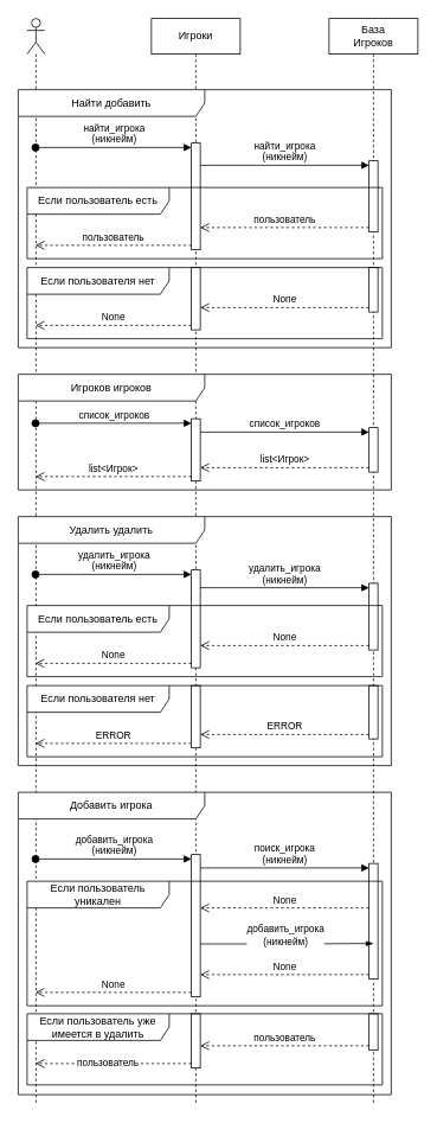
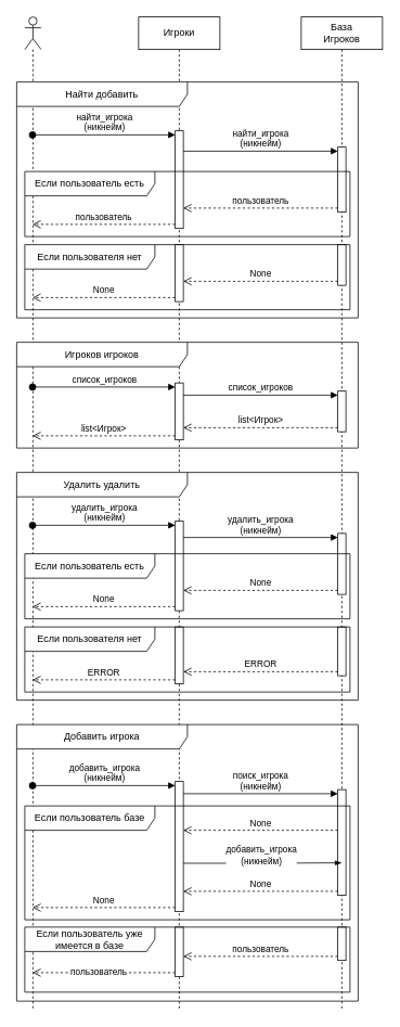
  <mxCell id="0" />
  <mxCell id="1" parent="0" />
  <mxCell id="2" value="" style="shape=umlLifeline;perimeter=lifelinePerimeter;whiteSpace=wrap;html=1;container=1;dropTarget=0;collapsible=0;recursiveResize=0;outlineConnect=0;portConstraint=eastwest;newEdgeStyle={&quot;curved&quot;:0,&quot;rounded&quot;:0};participant=umlActor;" parent="1" vertex="1"><mxGeometry x="30" y="20" width="20" height="1220" as="geometry" /></mxCell>
  <mxCell id="3" value="Игроки" style="shape=umlLifeline;perimeter=lifelinePerimeter;whiteSpace=wrap;html=1;container=1;dropTarget=0;collapsible=0;recursiveResize=0;outlineConnect=0;portConstraint=eastwest;newEdgeStyle={&quot;curved&quot;:0,&quot;rounded&quot;:0};" parent="1" vertex="1"><mxGeometry x="170" y="20" width="100" height="1220" as="geometry" /></mxCell>
  <mxCell id="4" value="" style="html=1;points=[[0,0,0,0,5],[0,1,0,0,-5],[1,0,0,0,5],[1,1,0,0,-5]];perimeter=orthogonalPerimeter;outlineConnect=0;targetShapes=umlLifeline;portConstraint=eastwest;newEdgeStyle={&quot;curved&quot;:0,&quot;rounded&quot;:0};" parent="3" vertex="1"><mxGeometry x="45" y="140" width="10" height="120" as="geometry" /></mxCell>
  <mxCell id="5" value="" style="html=1;points=[[0,0,0,0,5],[0,1,0,0,-5],[1,0,0,0,5],[1,1,0,0,-5]];perimeter=orthogonalPerimeter;outlineConnect=0;targetShapes=umlLifeline;portConstraint=eastwest;newEdgeStyle={&quot;curved&quot;:0,&quot;rounded&quot;:0};" parent="3" vertex="1"><mxGeometry x="45" y="280" width="10" height="70" as="geometry" /></mxCell>
  <mxCell id="6" value="" style="html=1;points=[[0,0,0,0,5],[0,1,0,0,-5],[1,0,0,0,5],[1,1,0,0,-5]];perimeter=orthogonalPerimeter;outlineConnect=0;targetShapes=umlLifeline;portConstraint=eastwest;newEdgeStyle={&quot;curved&quot;:0,&quot;rounded&quot;:0};" parent="3" vertex="1"><mxGeometry x="45" y="450" width="10" height="70" as="geometry" /></mxCell>
  <mxCell id="7" value="" style="html=1;points=[[0,0,0,0,5],[0,1,0,0,-5],[1,0,0,0,5],[1,1,0,0,-5]];perimeter=orthogonalPerimeter;outlineConnect=0;targetShapes=umlLifeline;portConstraint=eastwest;newEdgeStyle={&quot;curved&quot;:0,&quot;rounded&quot;:0};" parent="3" vertex="1"><mxGeometry x="45" y="620" width="10" height="110" as="geometry" /></mxCell>
  <mxCell id="8" value="" style="html=1;points=[[0,0,0,0,5],[0,1,0,0,-5],[1,0,0,0,5],[1,1,0,0,-5]];perimeter=orthogonalPerimeter;outlineConnect=0;targetShapes=umlLifeline;portConstraint=eastwest;newEdgeStyle={&quot;curved&quot;:0,&quot;rounded&quot;:0};" parent="3" vertex="1"><mxGeometry x="45" y="750" width="10" height="70" as="geometry" /></mxCell>
  <mxCell id="9" value="" style="html=1;points=[[0,0,0,0,5],[0,1,0,0,-5],[1,0,0,0,5],[1,1,0,0,-5]];perimeter=orthogonalPerimeter;outlineConnect=0;targetShapes=umlLifeline;portConstraint=eastwest;newEdgeStyle={&quot;curved&quot;:0,&quot;rounded&quot;:0};" parent="3" vertex="1"><mxGeometry x="45" y="940" width="10" height="160" as="geometry" /></mxCell>
  <mxCell id="10" value="База&lt;br&gt;Игроков" style="shape=umlLifeline;perimeter=lifelinePerimeter;whiteSpace=wrap;html=1;container=1;dropTarget=0;collapsible=0;recursiveResize=0;outlineConnect=0;portConstraint=eastwest;newEdgeStyle={&quot;curved&quot;:0,&quot;rounded&quot;:0};" parent="1" vertex="1"><mxGeometry x="370" y="20" width="100" height="1220" as="geometry" /></mxCell>
  <mxCell id="11" value="" style="html=1;points=[[0,0,0,0,5],[0,1,0,0,-5],[1,0,0,0,5],[1,1,0,0,-5]];perimeter=orthogonalPerimeter;outlineConnect=0;targetShapes=umlLifeline;portConstraint=eastwest;newEdgeStyle={&quot;curved&quot;:0,&quot;rounded&quot;:0};" parent="10" vertex="1"><mxGeometry x="45" y="160" width="10" height="80" as="geometry" /></mxCell>
  <mxCell id="12" value="" style="html=1;points=[[0,0,0,0,5],[0,1,0,0,-5],[1,0,0,0,5],[1,1,0,0,-5]];perimeter=orthogonalPerimeter;outlineConnect=0;targetShapes=umlLifeline;portConstraint=eastwest;newEdgeStyle={&quot;curved&quot;:0,&quot;rounded&quot;:0};" parent="10" vertex="1"><mxGeometry x="45" y="280" width="10" height="50" as="geometry" /></mxCell>
  <mxCell id="13" value="" style="html=1;points=[[0,0,0,0,5],[0,1,0,0,-5],[1,0,0,0,5],[1,1,0,0,-5]];perimeter=orthogonalPerimeter;outlineConnect=0;targetShapes=umlLifeline;portConstraint=eastwest;newEdgeStyle={&quot;curved&quot;:0,&quot;rounded&quot;:0};" parent="10" vertex="1"><mxGeometry x="45" y="460" width="10" height="50" as="geometry" /></mxCell>
  <mxCell id="14" value="" style="html=1;points=[[0,0,0,0,5],[0,1,0,0,-5],[1,0,0,0,5],[1,1,0,0,-5]];perimeter=orthogonalPerimeter;outlineConnect=0;targetShapes=umlLifeline;portConstraint=eastwest;newEdgeStyle={&quot;curved&quot;:0,&quot;rounded&quot;:0};" parent="10" vertex="1"><mxGeometry x="45" y="635" width="10" height="75" as="geometry" /></mxCell>
  <mxCell id="15" value="" style="html=1;points=[[0,0,0,0,5],[0,1,0,0,-5],[1,0,0,0,5],[1,1,0,0,-5]];perimeter=orthogonalPerimeter;outlineConnect=0;targetShapes=umlLifeline;portConstraint=eastwest;newEdgeStyle={&quot;curved&quot;:0,&quot;rounded&quot;:0};" parent="10" vertex="1"><mxGeometry x="45" y="750" width="10" height="60" as="geometry" /></mxCell>
  <mxCell id="16" value="" style="html=1;points=[[0,0,0,0,5],[0,1,0,0,-5],[1,0,0,0,5],[1,1,0,0,-5]];perimeter=orthogonalPerimeter;outlineConnect=0;targetShapes=umlLifeline;portConstraint=eastwest;newEdgeStyle={&quot;curved&quot;:0,&quot;rounded&quot;:0};" parent="10" vertex="1"><mxGeometry x="45" y="950" width="10" height="130" as="geometry" /></mxCell>
  <mxCell id="17" value="" style="html=1;points=[[0,0,0,0,5],[0,1,0,0,-5],[1,0,0,0,5],[1,1,0,0,-5]];perimeter=orthogonalPerimeter;outlineConnect=0;targetShapes=umlLifeline;portConstraint=eastwest;newEdgeStyle={&quot;curved&quot;:0,&quot;rounded&quot;:0};" vertex="1" parent="10"><mxGeometry x="45" y="1119" width="10" height="41" as="geometry" /></mxCell>
  <mxCell id="18" value="найти_игрока&lt;br&gt;(никнейм)" style="html=1;verticalAlign=bottom;startArrow=oval;endArrow=block;startSize=8;curved=0;rounded=0;entryX=0;entryY=0;entryDx=0;entryDy=5;" parent="1" source="2" target="4" edge="1"><mxGeometry relative="1" as="geometry"><mxPoint x="145" y="165" as="sourcePoint" /></mxGeometry></mxCell>
  <mxCell id="19" value="найти_игрока&lt;br&gt;(никнейм)" style="html=1;verticalAlign=bottom;endArrow=block;curved=0;rounded=0;entryX=0;entryY=0;entryDx=0;entryDy=5;entryPerimeter=0;" parent="1" source="4" target="11" edge="1"><mxGeometry width="80" relative="1" as="geometry"><mxPoint x="290" y="180" as="sourcePoint" /><mxPoint x="370" y="180" as="targetPoint" /></mxGeometry></mxCell>
  <mxCell id="20" value="пользователь" style="html=1;verticalAlign=bottom;endArrow=open;dashed=1;endSize=8;curved=0;rounded=0;exitX=0;exitY=1;exitDx=0;exitDy=-5;exitPerimeter=0;" parent="1" source="11" target="4" edge="1"><mxGeometry relative="1" as="geometry"><mxPoint x="370" y="250" as="sourcePoint" /><mxPoint x="290" y="250" as="targetPoint" /></mxGeometry></mxCell>
  <mxCell id="21" value="пользователь" style="html=1;verticalAlign=bottom;endArrow=open;dashed=1;endSize=8;curved=0;rounded=0;exitX=0;exitY=1;exitDx=0;exitDy=-5;exitPerimeter=0;" parent="1" source="4" target="2" edge="1"><mxGeometry relative="1" as="geometry"><mxPoint x="160" y="270" as="sourcePoint" /><mxPoint x="80" y="270" as="targetPoint" /></mxGeometry></mxCell>
  <mxCell id="22" value="Если пользователь есть" style="shape=umlFrame;whiteSpace=wrap;html=1;pointerEvents=0;width=160;height=30;" parent="1" vertex="1"><mxGeometry x="30" y="210" width="400" height="80" as="geometry" /></mxCell>
  <mxCell id="23" value="None" style="html=1;verticalAlign=bottom;endArrow=open;dashed=1;endSize=8;curved=0;rounded=0;exitX=0;exitY=1;exitDx=0;exitDy=-5;exitPerimeter=0;" parent="1" source="12" target="5" edge="1"><mxGeometry relative="1" as="geometry"><mxPoint x="370" y="340" as="sourcePoint" /><mxPoint x="290" y="340" as="targetPoint" /></mxGeometry></mxCell>
  <mxCell id="24" value="None" style="html=1;verticalAlign=bottom;endArrow=open;dashed=1;endSize=8;curved=0;rounded=0;exitX=0;exitY=1;exitDx=0;exitDy=-5;exitPerimeter=0;" parent="1" source="5" target="2" edge="1"><mxGeometry relative="1" as="geometry"><mxPoint x="170" y="360" as="sourcePoint" /><mxPoint x="90" y="360" as="targetPoint" /></mxGeometry></mxCell>
  <mxCell id="25" value="Если пользователя нет" style="shape=umlFrame;whiteSpace=wrap;html=1;pointerEvents=0;width=160;height=30;" parent="1" vertex="1"><mxGeometry x="30" y="300" width="400" height="80" as="geometry" /></mxCell>
  <mxCell id="26" value="Найти добавить" style="shape=umlFrame;whiteSpace=wrap;html=1;pointerEvents=0;width=210;height=30;" parent="1" vertex="1"><mxGeometry x="20" y="100" width="420" height="290" as="geometry" /></mxCell>
  <mxCell id="27" value="список_игроков" style="html=1;verticalAlign=bottom;startArrow=oval;endArrow=block;startSize=8;curved=0;rounded=0;entryX=0;entryY=0;entryDx=0;entryDy=5;" parent="1" source="2" target="6" edge="1"><mxGeometry relative="1" as="geometry"><mxPoint x="145" y="475" as="sourcePoint" /></mxGeometry></mxCell>
  <mxCell id="28" value="список_игроков" style="html=1;verticalAlign=bottom;endArrow=block;curved=0;rounded=0;entryX=0;entryY=0;entryDx=0;entryDy=5;entryPerimeter=0;" parent="1" source="6" target="13" edge="1"><mxGeometry width="80" relative="1" as="geometry"><mxPoint x="300" y="490" as="sourcePoint" /><mxPoint x="380" y="490" as="targetPoint" /></mxGeometry></mxCell>
  <mxCell id="29" value="list&amp;lt;Игрок&amp;gt;" style="html=1;verticalAlign=bottom;endArrow=open;dashed=1;endSize=8;curved=0;rounded=0;exitX=0;exitY=1;exitDx=0;exitDy=-5;exitPerimeter=0;" parent="1" source="13" target="6" edge="1"><mxGeometry relative="1" as="geometry"><mxPoint x="380" y="540" as="sourcePoint" /><mxPoint x="300" y="540" as="targetPoint" /></mxGeometry></mxCell>
  <mxCell id="30" value="list&amp;lt;Игрок&amp;gt;" style="html=1;verticalAlign=bottom;endArrow=open;dashed=1;endSize=8;curved=0;rounded=0;exitX=0;exitY=1;exitDx=0;exitDy=-5;exitPerimeter=0;" parent="1" source="6" target="2" edge="1"><mxGeometry relative="1" as="geometry"><mxPoint x="180" y="540" as="sourcePoint" /><mxPoint x="40" y="540" as="targetPoint" /></mxGeometry></mxCell>
  <mxCell id="31" value="Игроков игроков" style="shape=umlFrame;whiteSpace=wrap;html=1;pointerEvents=0;width=210;height=30;" parent="1" vertex="1"><mxGeometry x="20" y="420" width="420" height="130" as="geometry" /></mxCell>
  <mxCell id="32" value="удалить_игрока&lt;br&gt;(никнейм)" style="html=1;verticalAlign=bottom;startArrow=oval;endArrow=block;startSize=8;curved=0;rounded=0;entryX=0;entryY=0;entryDx=0;entryDy=5;" parent="1" source="2" target="7" edge="1"><mxGeometry relative="1" as="geometry"><mxPoint x="145" y="645" as="sourcePoint" /></mxGeometry></mxCell>
  <mxCell id="33" value="удалить_игрока&lt;br&gt;(никнейм)" style="html=1;verticalAlign=bottom;endArrow=block;curved=0;rounded=0;entryX=0;entryY=0;entryDx=0;entryDy=5;" parent="1" source="7" target="14" edge="1"><mxGeometry relative="1" as="geometry"><mxPoint x="345" y="645" as="sourcePoint" /></mxGeometry></mxCell>
  <mxCell id="34" value="None" style="html=1;verticalAlign=bottom;endArrow=open;dashed=1;endSize=8;curved=0;rounded=0;exitX=0;exitY=1;exitDx=0;exitDy=-5;exitPerimeter=0;" parent="1" source="14" target="7" edge="1"><mxGeometry relative="1" as="geometry"><mxPoint x="345" y="715" as="targetPoint" /></mxGeometry></mxCell>
  <mxCell id="35" value="Если пользователь есть" style="shape=umlFrame;whiteSpace=wrap;html=1;pointerEvents=0;width=160;height=30;" parent="1" vertex="1"><mxGeometry x="30" y="680" width="400" height="80" as="geometry" /></mxCell>
  <mxCell id="36" value="None" style="html=1;verticalAlign=bottom;endArrow=open;dashed=1;endSize=8;curved=0;rounded=0;exitX=0;exitY=1;exitDx=0;exitDy=-5;exitPerimeter=0;" parent="1" source="7" target="2" edge="1"><mxGeometry relative="1" as="geometry"><mxPoint x="160" y="740" as="sourcePoint" /><mxPoint x="80" y="740" as="targetPoint" /></mxGeometry></mxCell>
  <mxCell id="37" value="ERROR" style="html=1;verticalAlign=bottom;endArrow=open;dashed=1;endSize=8;curved=0;rounded=0;exitX=0;exitY=1;exitDx=0;exitDy=-5;exitPerimeter=0;" parent="1" source="15" target="8" edge="1"><mxGeometry relative="1" as="geometry"><mxPoint x="360" y="810" as="sourcePoint" /><mxPoint x="280" y="810" as="targetPoint" /></mxGeometry></mxCell>
  <mxCell id="38" value="ERROR" style="html=1;verticalAlign=bottom;endArrow=open;dashed=1;endSize=8;curved=0;rounded=0;exitX=0;exitY=1;exitDx=0;exitDy=-5;exitPerimeter=0;" parent="1" source="8" target="2" edge="1"><mxGeometry relative="1" as="geometry"><mxPoint x="180" y="840" as="sourcePoint" /><mxPoint x="100" y="840" as="targetPoint" /></mxGeometry></mxCell>
  <mxCell id="39" value="Если пользователя нет" style="shape=umlFrame;whiteSpace=wrap;html=1;pointerEvents=0;width=160;height=30;" parent="1" vertex="1"><mxGeometry x="30" y="770" width="400" height="80" as="geometry" /></mxCell>
  <mxCell id="40" value="Удалить удалить" style="shape=umlFrame;whiteSpace=wrap;html=1;pointerEvents=0;width=210;height=30;" parent="1" vertex="1"><mxGeometry x="20" y="580" width="420" height="280" as="geometry" /></mxCell>
  <mxCell id="41" value="добавить_игрока&lt;br&gt;(никнейм)" style="html=1;verticalAlign=bottom;startArrow=oval;endArrow=block;startSize=8;curved=0;rounded=0;entryX=0;entryY=0;entryDx=0;entryDy=5;" parent="1" source="2" target="9" edge="1"><mxGeometry relative="1" as="geometry"><mxPoint x="37.25" y="965" as="sourcePoint" /></mxGeometry></mxCell>
  <mxCell id="42" value="поиск_игрока&lt;br&gt;(никнейм)" style="html=1;verticalAlign=bottom;endArrow=block;curved=0;rounded=0;entryX=0;entryY=0;entryDx=0;entryDy=5;entryPerimeter=0;" parent="1" source="9" target="16" edge="1"><mxGeometry width="80" relative="1" as="geometry"><mxPoint x="248.25" y="980" as="sourcePoint" /><mxPoint x="367.75" y="980" as="targetPoint" /></mxGeometry></mxCell>
  <mxCell id="43" value="Добавить игрока" style="shape=umlFrame;whiteSpace=wrap;html=1;pointerEvents=0;width=210;height=30;" parent="1" vertex="1"><mxGeometry x="20" y="890" width="420" height="340" as="geometry" /></mxCell>
  <mxCell id="44" value="None" style="html=1;verticalAlign=bottom;endArrow=open;dashed=1;endSize=8;curved=0;rounded=0;" parent="1" edge="1"><mxGeometry relative="1" as="geometry"><mxPoint x="415" y="1020" as="sourcePoint" /><mxPoint x="225" y="1020" as="targetPoint" /><mxPoint as="offset" /></mxGeometry></mxCell>
  <mxCell id="45" value="None" style="html=1;verticalAlign=bottom;endArrow=open;dashed=1;endSize=8;curved=0;rounded=0;exitX=0;exitY=1;exitDx=0;exitDy=-5;exitPerimeter=0;" parent="1" source="9" target="2" edge="1"><mxGeometry relative="1" as="geometry"><mxPoint x="167.75" y="1020" as="sourcePoint" /><mxPoint x="37.25" y="1025" as="targetPoint" /></mxGeometry></mxCell>
- <mxCell id="46" value="Если пользователь уникален" style="shape=umlFrame;whiteSpace=wrap;html=1;pointerEvents=0;width=160;height=30;" vertex="1" parent="1"><mxGeometry x="30" y="990" width="400" height="140" as="geometry" /></mxCell>
+ <mxCell id="46" value="Если пользователь базе" style="shape=umlFrame;whiteSpace=wrap;html=1;pointerEvents=0;width=160;height=30;" vertex="1" parent="1"><mxGeometry x="30" y="990" width="400" height="140" as="geometry" /></mxCell>
  <mxCell id="47" value="" style="html=1;points=[[0,0,0,0,5],[0,1,0,0,-5],[1,0,0,0,5],[1,1,0,0,-5]];perimeter=orthogonalPerimeter;outlineConnect=0;targetShapes=umlLifeline;portConstraint=eastwest;newEdgeStyle={&quot;curved&quot;:0,&quot;rounded&quot;:0};" vertex="1" parent="1"><mxGeometry x="215" y="1139" width="10" height="61" as="geometry" /></mxCell>
  <mxCell id="48" value="" style="html=1;verticalAlign=bottom;endArrow=open;dashed=1;endSize=8;curved=0;rounded=0;exitX=0;exitY=1;exitDx=0;exitDy=-5;exitPerimeter=0;" edge="1" parent="1" source="47" target="2"><mxGeometry relative="1" as="geometry"><mxPoint x="170" y="1120" as="sourcePoint" /><mxPoint x="90" y="1120" as="targetPoint" /></mxGeometry></mxCell>
  <mxCell id="49" value="пользователь" style="edgeLabel;html=1;align=center;verticalAlign=middle;resizable=0;points=[];" vertex="1" connectable="0" parent="48"><mxGeometry x="0.083" y="-2" relative="1" as="geometry"><mxPoint as="offset" /></mxGeometry></mxCell>
  <mxCell id="50" value="" style="edgeStyle=elbowEdgeStyle;fontSize=12;html=1;endArrow=blockThin;endFill=1;rounded=0;exitX=1;exitY=0.61;exitDx=0;exitDy=0;exitPerimeter=0;" edge="1" parent="1"><mxGeometry width="160" relative="1" as="geometry"><mxPoint x="225" y="1060.5" as="sourcePoint" /><mxPoint x="420" y="1060" as="targetPoint" /></mxGeometry></mxCell>
  <mxCell id="51" value="добавить_игрока&lt;br&gt;(никнейм)" style="edgeLabel;html=1;align=center;verticalAlign=middle;resizable=0;points=[];" vertex="1" connectable="0" parent="50"><mxGeometry x="0.163" y="2" relative="1" as="geometry"><mxPoint x="-18" y="-8" as="offset" /></mxGeometry></mxCell>
  <mxCell id="52" value="None" style="html=1;verticalAlign=bottom;endArrow=open;dashed=1;endSize=8;curved=0;rounded=0;exitX=0;exitY=1;exitDx=0;exitDy=-5;exitPerimeter=0;" edge="1" parent="1" source="16" target="9"><mxGeometry relative="1" as="geometry"><mxPoint x="340" y="1100" as="sourcePoint" /><mxPoint x="260" y="1100" as="targetPoint" /></mxGeometry></mxCell>
  <mxCell id="53" value="пользователь" style="html=1;verticalAlign=bottom;endArrow=open;dashed=1;endSize=8;curved=0;rounded=0;exitX=0;exitY=1;exitDx=0;exitDy=-5;exitPerimeter=0;" edge="1" parent="1" source="17" target="47"><mxGeometry relative="1" as="geometry"><mxPoint x="415" y="1180" as="sourcePoint" /><mxPoint x="225" y="1180" as="targetPoint" /></mxGeometry></mxCell>
- <mxCell id="54" value="Если пользователь уже имеется в удалить" style="shape=umlFrame;whiteSpace=wrap;html=1;pointerEvents=0;width=160;height=30;" vertex="1" parent="1"><mxGeometry x="30" y="1139" width="400" height="80" as="geometry" /></mxCell>
+ <mxCell id="54" value="Если пользователь уже имеется в базе" style="shape=umlFrame;whiteSpace=wrap;html=1;pointerEvents=0;width=160;height=30;" vertex="1" parent="1"><mxGeometry x="30" y="1139" width="400" height="80" as="geometry" /></mxCell>
